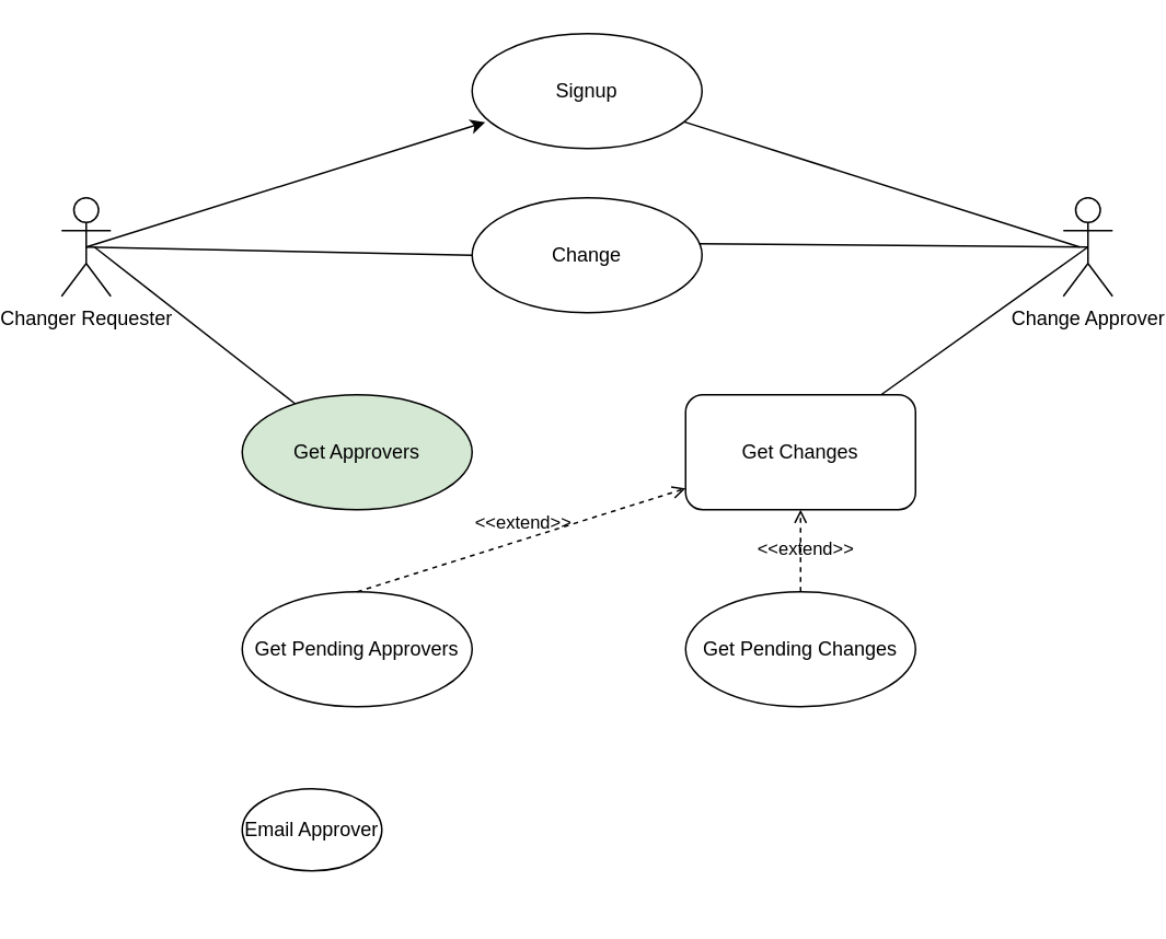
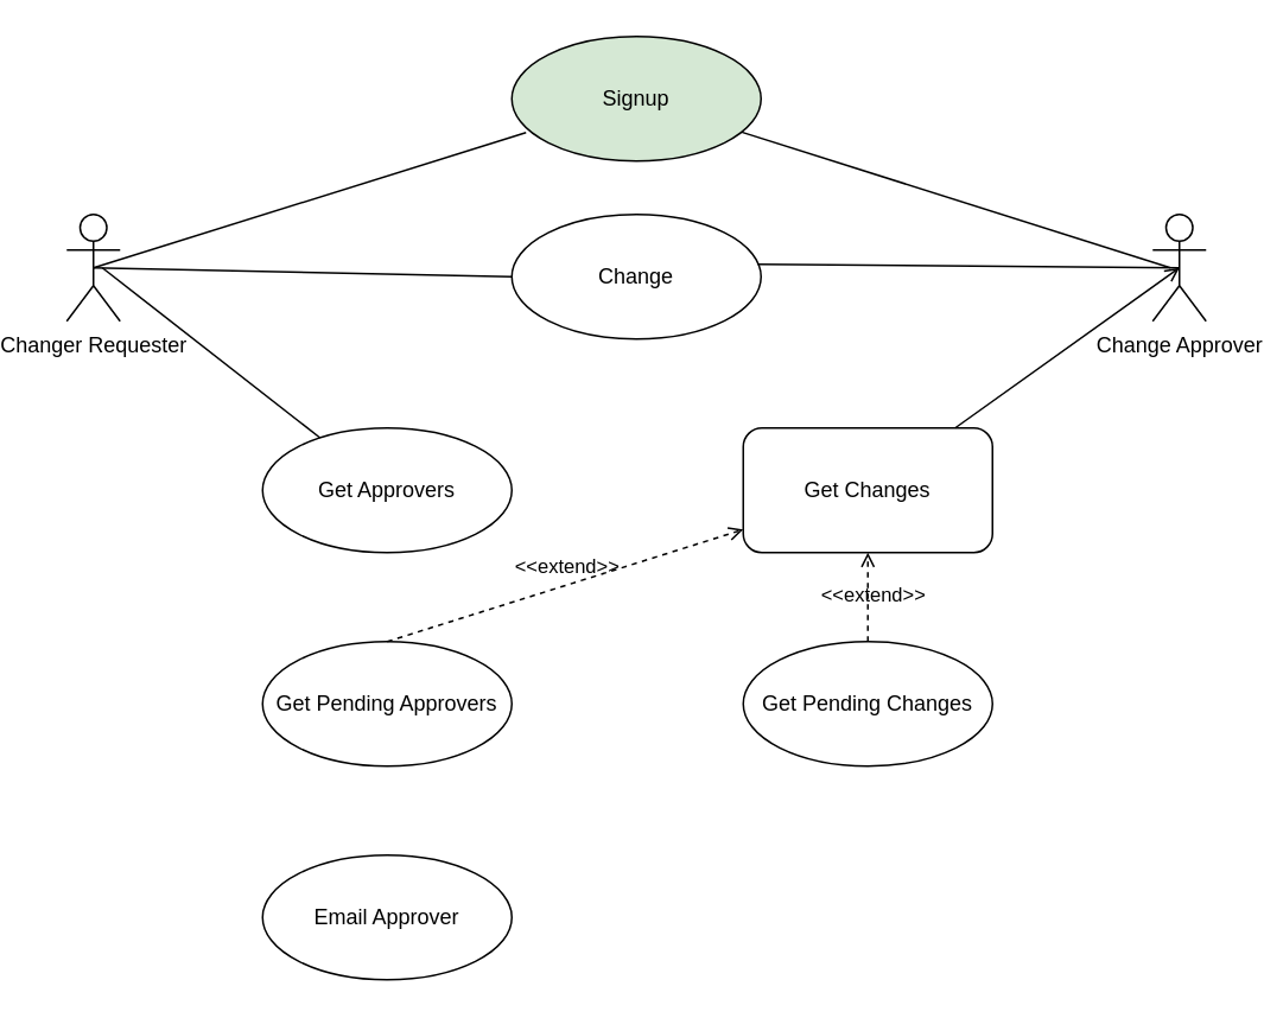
  <mxCell id="0" />
  <mxCell id="1" parent="0" />
  <mxCell id="2" value="Changer Requester" style="shape=umlActor;verticalLabelPosition=bottom;verticalAlign=top;html=1;" vertex="1" parent="1"><mxGeometry x="20" y="120" width="30" height="60" as="geometry" /></mxCell>
- <mxCell id="3" value="Signup" style="ellipse;whiteSpace=wrap;html=1;" vertex="1" parent="1"><mxGeometry x="270" y="20" width="140" height="70" as="geometry" /></mxCell>
+ <mxCell id="3" value="Signup" style="ellipse;whiteSpace=wrap;html=1;fillColor=#d5e8d4;" vertex="1" parent="1"><mxGeometry x="270" y="20" width="140" height="70" as="geometry" /></mxCell>
  <mxCell id="4" value="Change Approver" style="shape=umlActor;verticalLabelPosition=bottom;verticalAlign=top;html=1;" vertex="1" parent="1"><mxGeometry x="630" y="120" width="30" height="60" as="geometry" /></mxCell>
  <mxCell id="5" value="Change" style="ellipse;whiteSpace=wrap;html=1;" vertex="1" parent="1"><mxGeometry x="270" y="120" width="140" height="70" as="geometry" /></mxCell>
- <mxCell id="6" value="Get Approvers" style="ellipse;whiteSpace=wrap;html=1;fillColor=#d5e8d4;" vertex="1" parent="1"><mxGeometry x="130" y="240" width="140" height="70" as="geometry" /></mxCell>
+ <mxCell id="6" value="Get Approvers" style="ellipse;whiteSpace=wrap;html=1;" vertex="1" parent="1"><mxGeometry x="130" y="240" width="140" height="70" as="geometry" /></mxCell>
  <mxCell id="7" value="Get Changes" style="whiteSpace=wrap;html=1;rounded=1;" vertex="1" parent="1"><mxGeometry x="400" y="240" width="140" height="70" as="geometry" /></mxCell>
  <mxCell id="8" value="Get Pending Approvers" style="ellipse;whiteSpace=wrap;html=1;" vertex="1" parent="1"><mxGeometry x="130" y="360" width="140" height="70" as="geometry" /></mxCell>
  <mxCell id="9" value="Get Pending Changes" style="ellipse;whiteSpace=wrap;html=1;" vertex="1" parent="1"><mxGeometry x="400" y="360" width="140" height="70" as="geometry" /></mxCell>
  <mxCell id="10" value="" style="endArrow=none;html=1;exitX=0.5;exitY=0.5;exitDx=0;exitDy=0;entryX=0;entryY=0.5;entryDx=0;entryDy=0;exitPerimeter=0;" edge="1" parent="1" source="2" target="5"><mxGeometry width="50" height="50" relative="1" as="geometry"><mxPoint x="180" y="315" as="sourcePoint" /><mxPoint x="281.96" y="279.98" as="targetPoint" /><Array as="points" /></mxGeometry></mxCell>
  <mxCell id="11" value="" style="endArrow=none;html=1;" edge="1" parent="1" target="6"><mxGeometry width="50" height="50" relative="1" as="geometry"><mxPoint x="40" y="150" as="sourcePoint" /><mxPoint x="280" y="165" as="targetPoint" /><Array as="points" /></mxGeometry></mxCell>
- <mxCell id="12" value="" style="endArrow=classic;html=1;exitX=0.5;exitY=0.5;exitDx=0;exitDy=0;entryX=0.057;entryY=0.771;entryDx=0;entryDy=0;exitPerimeter=0;entryPerimeter=0;" edge="1" parent="1" source="2" target="3"><mxGeometry width="50" height="50" relative="1" as="geometry"><mxPoint x="80" y="100" as="sourcePoint" /><mxPoint x="295" y="105" as="targetPoint" /><Array as="points" /></mxGeometry></mxCell>
- <mxCell id="13" value="" style="endArrow=none;html=1;entryX=0.5;entryY=0.5;entryDx=0;entryDy=0;entryPerimeter=0;" edge="1" parent="1" source="7" target="4"><mxGeometry width="50" height="50" relative="1" as="geometry"><mxPoint x="430" y="230" as="sourcePoint" /><mxPoint x="645" y="235" as="targetPoint" /><Array as="points" /></mxGeometry></mxCell>
+ <mxCell id="12" value="" style="endArrow=none;html=1;exitX=0.5;exitY=0.5;exitDx=0;exitDy=0;entryX=0.057;entryY=0.771;entryDx=0;entryDy=0;exitPerimeter=0;entryPerimeter=0;" edge="1" parent="1" source="2" target="3"><mxGeometry width="50" height="50" relative="1" as="geometry"><mxPoint x="80" y="100" as="sourcePoint" /><mxPoint x="295" y="105" as="targetPoint" /><Array as="points" /></mxGeometry></mxCell>
+ <mxCell id="13" value="" style="endArrow=open;html=1;entryX=0.5;entryY=0.5;entryDx=0;entryDy=0;entryPerimeter=0;" edge="1" parent="1" source="7" target="4"><mxGeometry width="50" height="50" relative="1" as="geometry"><mxPoint x="430" y="230" as="sourcePoint" /><mxPoint x="645" y="235" as="targetPoint" /><Array as="points" /></mxGeometry></mxCell>
  <mxCell id="14" value="" style="endArrow=none;html=1;" edge="1" parent="1" source="3"><mxGeometry width="50" height="50" relative="1" as="geometry"><mxPoint x="410" y="100" as="sourcePoint" /><mxPoint x="640" y="150" as="targetPoint" /><Array as="points" /></mxGeometry></mxCell>
  <mxCell id="15" value="" style="endArrow=none;html=1;exitX=0.986;exitY=0.4;exitDx=0;exitDy=0;entryX=0.5;entryY=0.5;entryDx=0;entryDy=0;exitPerimeter=0;entryPerimeter=0;" edge="1" parent="1" source="5" target="4"><mxGeometry width="50" height="50" relative="1" as="geometry"><mxPoint x="410" y="140" as="sourcePoint" /><mxPoint x="625" y="145" as="targetPoint" /><Array as="points" /></mxGeometry></mxCell>
- <mxCell id="16" value="Email Approver&lt;br&gt;" style="ellipse;whiteSpace=wrap;html=1;" vertex="1" parent="1"><mxGeometry x="130" y="480" width="85" height="50" as="geometry" /></mxCell>
+ <mxCell id="16" value="Email Approver&lt;br&gt;" style="ellipse;whiteSpace=wrap;html=1;" vertex="1" parent="1"><mxGeometry x="130" y="480" width="140" height="70" as="geometry" /></mxCell>
  <mxCell id="17" value="&amp;lt;&amp;lt;extend&amp;gt;&amp;gt;" style="html=1;verticalAlign=bottom;labelBackgroundColor=none;endArrow=open;endFill=0;dashed=1;exitX=0.5;exitY=0;exitDx=0;exitDy=0;" edge="1" parent="1" source="8" target="7"><mxGeometry x="0.025" y="1" width="160" relative="1" as="geometry"><mxPoint x="280" y="360" as="sourcePoint" /><mxPoint x="440" y="360" as="targetPoint" /><mxPoint x="-1" as="offset" /></mxGeometry></mxCell>
  <mxCell id="18" value="&amp;lt;&amp;lt;extend&amp;gt;&amp;gt;" style="html=1;verticalAlign=bottom;labelBackgroundColor=none;endArrow=open;endFill=0;dashed=1;exitX=0.5;exitY=0;exitDx=0;exitDy=0;entryX=0.5;entryY=1;entryDx=0;entryDy=0;" edge="1" parent="1" source="9" target="7"><mxGeometry x="-0.308" y="-3" width="160" relative="1" as="geometry"><mxPoint x="370" y="476.03" as="sourcePoint" /><mxPoint x="449.94" y="400" as="targetPoint" /><Array as="points" /><mxPoint as="offset" /></mxGeometry></mxCell>
